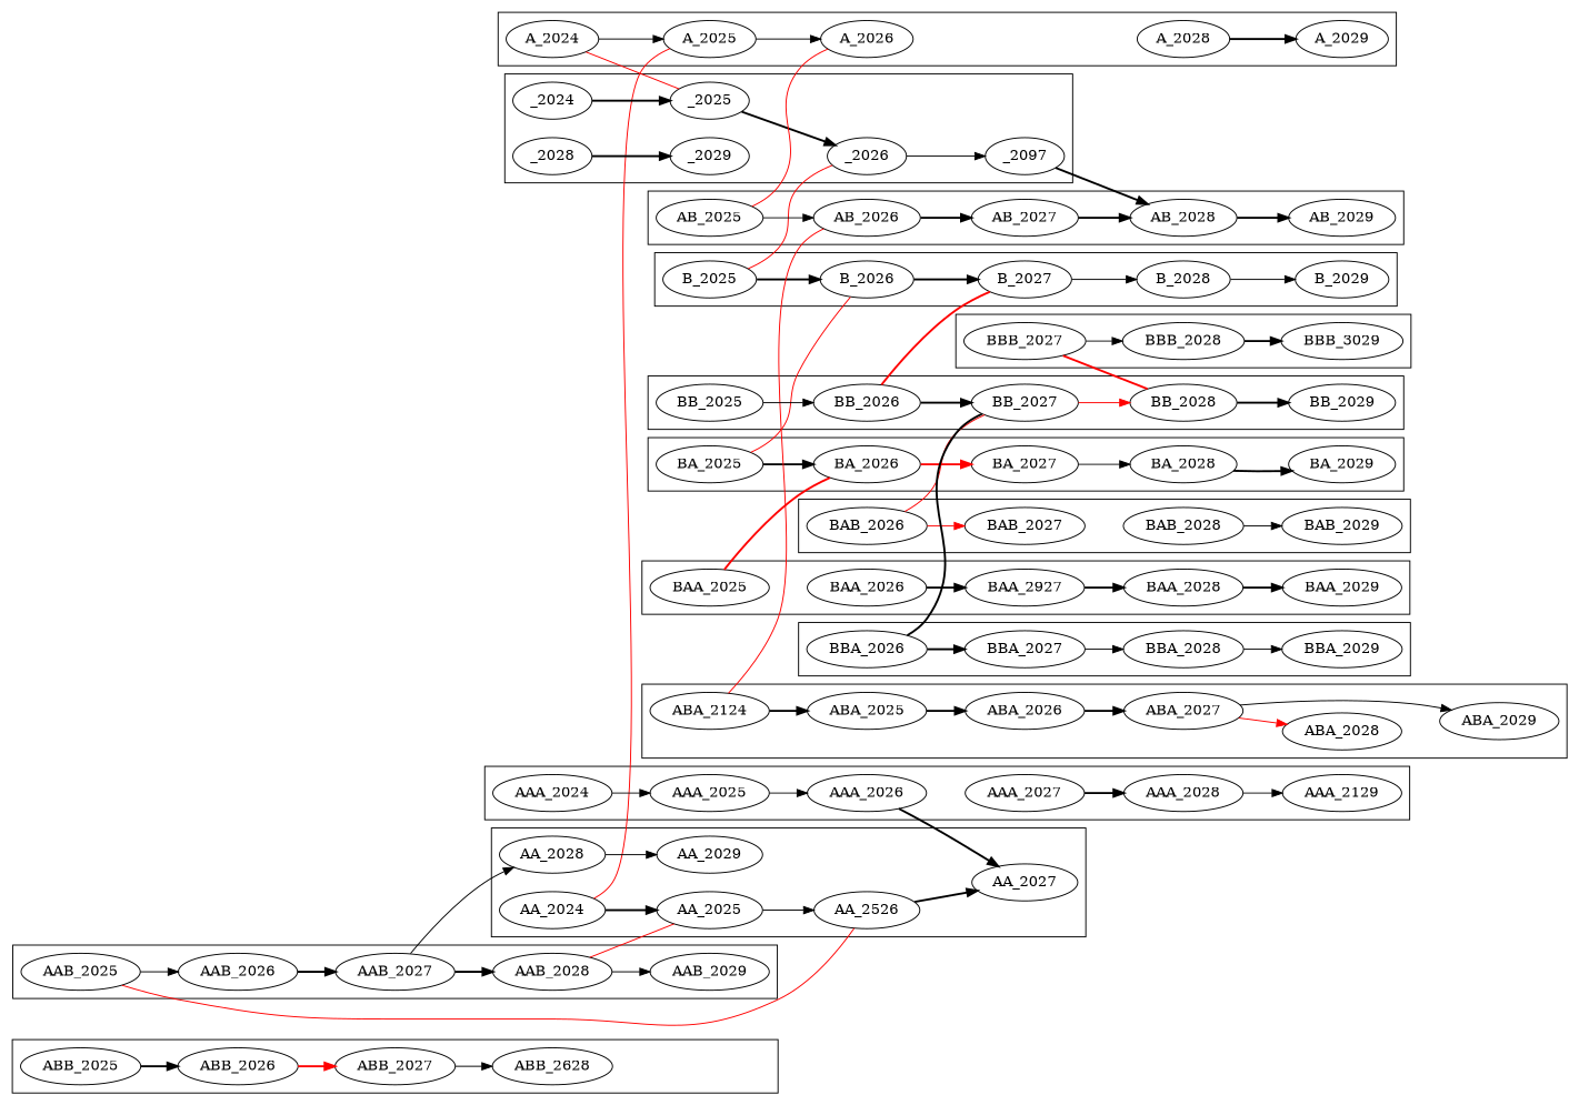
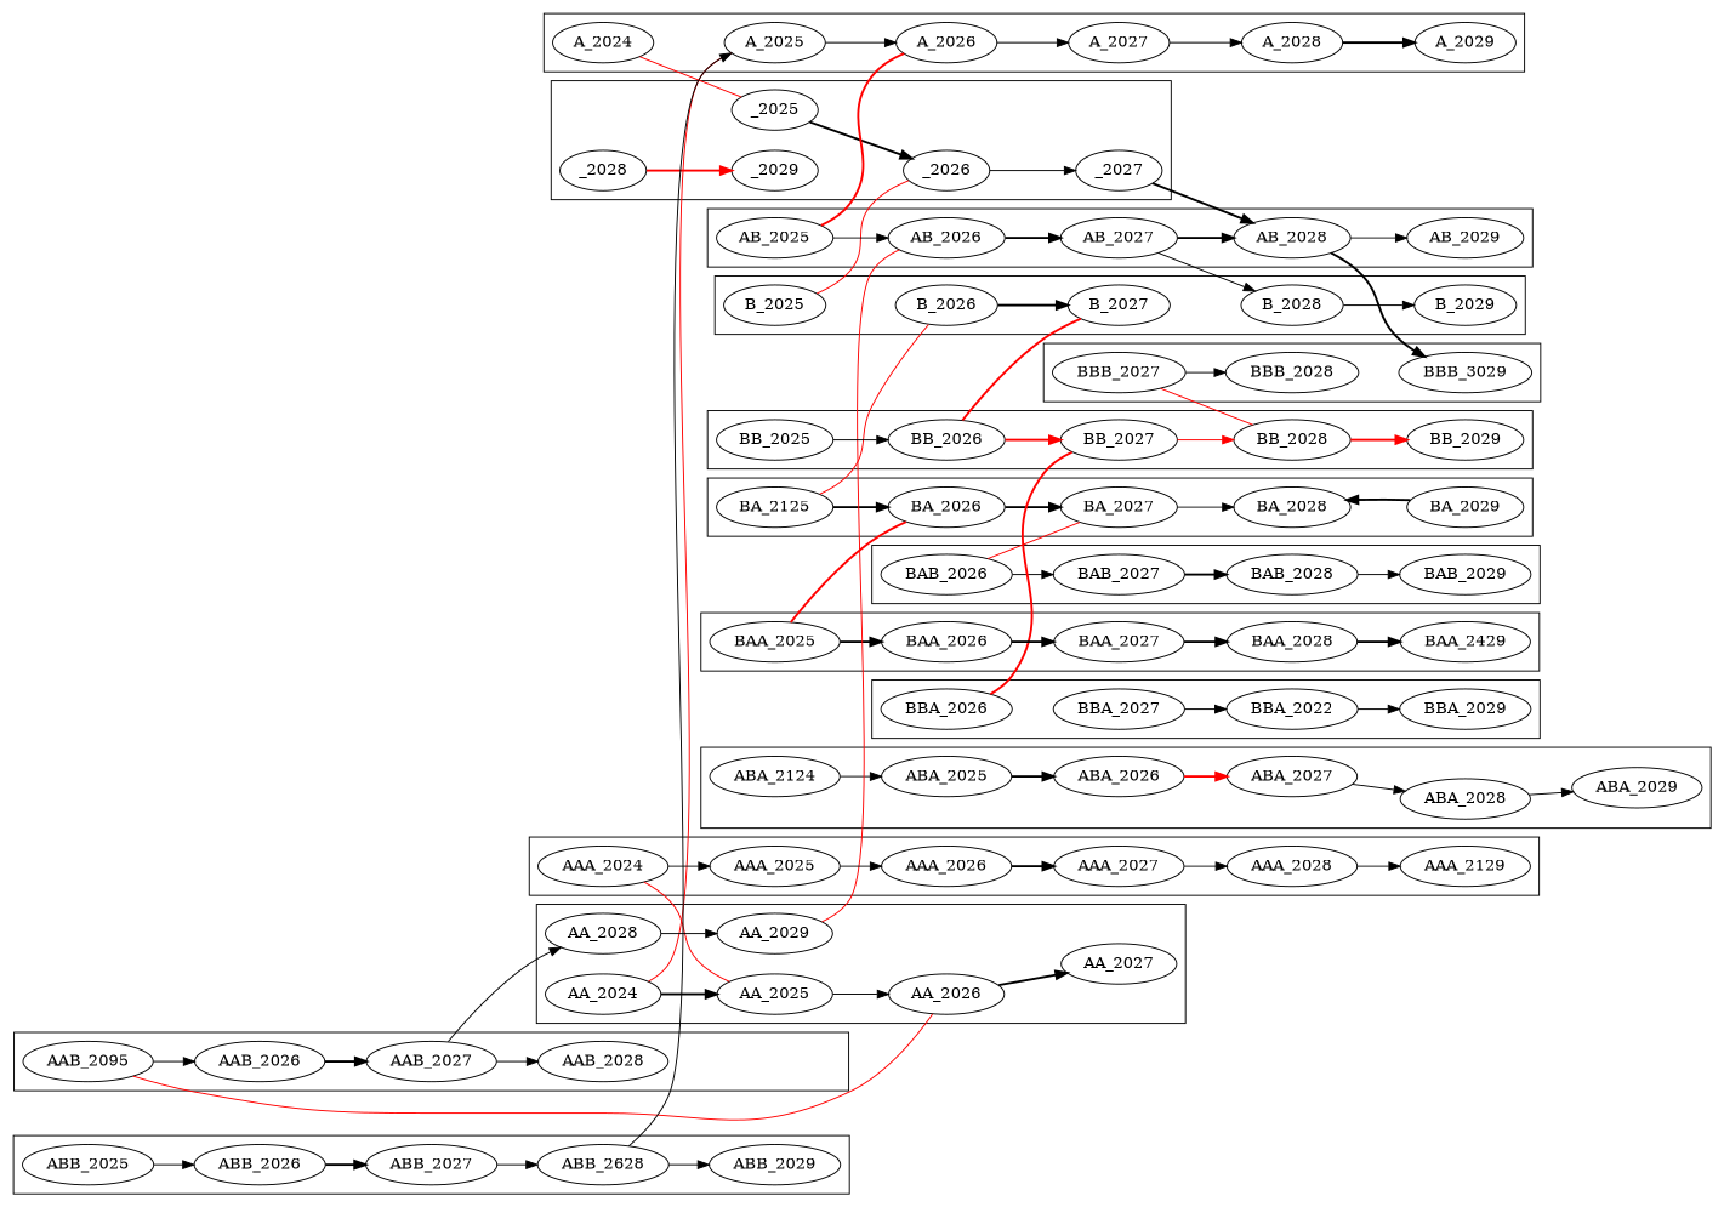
  digraph {
    rankdir=LR
    edge [style=solid]
    A_2024
    _2025
    B_2025
    _2026
    AA_2024
    A_2025
    AB_2025
    A_2026
-   BA_2025
+   BA_2025 [label=BA_2125]
    B_2026
    BB_2026
    B_2027
    AAA_2024
    AA_2025
-   AAB_2025
-   AA_2026 [label=AA_2526]
+   AAB_2025 [label=AAB_2095]
+   AA_2026
    n17 [label=ABA_2124]
    AB_2026
    ABB_2025
    AB_2027
    BAA_2025
    BA_2026
    BAB_2026
    BA_2027
    BBA_2026
    BB_2027
    BBB_2027
    BB_2028
-   _2024
-   _2027 [label=_2097]
+   _2027
    _2028
    _2029
+   A_2027
    A_2028
    A_2029
    B_2028
    B_2029
    AA_2027
    AA_2028
    AA_2029
    AB_2028
    AB_2029
    BA_2028
    BA_2029
    BB_2025
    BB_2029
    AAA_2025
    AAA_2026
    AAA_2027
    AAA_2028
    n51 [label=AAA_2129]
    AAB_2026
    AAB_2027
    AAB_2028
-   AAB_2029
    ABA_2025
    ABA_2026
    ABA_2027
    ABA_2028
    ABA_2029
    ABB_2026
    ABB_2027
    n63 [label=ABB_2628]
+   ABB_2029
    BAA_2026
-   BAA_2027 [label=BAA_2927]
+   BAA_2027
    BAA_2028
-   BAA_2029
+   BAA_2029 [label=BAA_2429]
    BAB_2027
    BAB_2028
    BAB_2029
    BBA_2027
-   BBA_2028
+   BBA_2028 [label=BBA_2022]
    BBA_2029
    BBB_2028
    n76 [label=BBB_3029]
    subgraph sub_1 {
      A_2024
      _2025
      B_2025
      _2026
      AA_2024
      A_2025
      AB_2025
      A_2026
      BA_2025
      B_2026
      BB_2026
      B_2027
      AAA_2024
      AA_2025
      AAB_2025
      AA_2026
      n17
      AB_2026
      ABB_2025
      AB_2027
      BAA_2025
      BA_2026
      BAB_2026
      BA_2027
      BBA_2026
      BB_2027
      BBB_2027
      BB_2028
    }
    subgraph cluster_2 {
      _2025
      _2026
-     _2024
      _2027
      _2028
      _2029
    }
    subgraph cluster_3 {
      A_2024
      A_2025
      A_2026
+     A_2027
      A_2028
      A_2029
    }
    subgraph cluster_4 {
      B_2025
      B_2026
      B_2027
      B_2028
      B_2029
    }
    subgraph cluster_5 {
      AA_2024
      AA_2025
      AA_2026
      AA_2027
      AA_2028
      AA_2029
    }
    subgraph cluster_6 {
      AB_2025
      AB_2026
      AB_2027
      AB_2028
      AB_2029
    }
    subgraph cluster_7 {
      BA_2025
      BA_2026
      BA_2027
      BA_2028
      BA_2029
    }
    subgraph cluster_8 {
      BB_2026
      BB_2027
      BB_2028
      BB_2025
      BB_2029
    }
    subgraph cluster_9 {
      AAA_2024
      AAA_2025
      AAA_2026
      AAA_2027
      AAA_2028
      n51
    }
    subgraph cluster_10 {
      AAB_2025
      AAB_2026
      AAB_2027
      AAB_2028
-     AAB_2029
    }
    subgraph cluster_11 {
      n17
      ABA_2025
      ABA_2026
      ABA_2027
      ABA_2028
      ABA_2029
    }
    subgraph cluster_12 {
      ABB_2025
      ABB_2026
      ABB_2027
      n63
+     ABB_2029
    }
    subgraph cluster_13 {
      BAA_2025
      BAA_2026
      BAA_2027
      BAA_2028
      BAA_2029
    }
    subgraph cluster_14 {
      BAB_2026
      BAB_2027
      BAB_2028
      BAB_2029
    }
    subgraph cluster_15 {
      BBA_2026
      BBA_2027
      BBA_2028
      BBA_2029
    }
    subgraph cluster_16 {
      BBB_2027
      BBB_2028
      n76
    }
    A_2024 -> _2025 [color=red dir=none]
-   A_2024 -> A_2025
+   n63 -> A_2025
    _2025 -> _2026 [style=bold]
    B_2025 -> _2026 [color=red dir=none]
-   B_2025 -> B_2026 [style=bold]
    _2026 -> _2027
    AA_2024 -> A_2025 [color=red dir=none]
    AA_2024 -> AA_2025 [style=bold]
    A_2025 -> A_2026
-   AB_2025 -> A_2026 [color=red dir=none]
+   AB_2025 -> A_2026 [color=red dir=none style=bold]
    AB_2025 -> AB_2026
+   A_2026 -> A_2027
    BA_2025 -> B_2026 [color=red dir=none]
    BA_2025 -> BA_2026 [style=bold]
    B_2026 -> B_2027 [style=bold]
    BB_2026 -> B_2027 [color=red dir=none style=bold]
-   BB_2026 -> BB_2027 [style=bold]
-   B_2027 -> B_2028
-   AAB_2028 -> AA_2025 [color=red dir=none]
+   BB_2026 -> BB_2027 [style=bold color=red]
+   AB_2027 -> B_2028
+   AAA_2024 -> AA_2025 [color=red dir=none]
    AAA_2024 -> AAA_2025
    AA_2025 -> AA_2026
    AAB_2025 -> AA_2026 [color=red dir=none]
    AAB_2025 -> AAB_2026
    AA_2026 -> AA_2027 [style=bold]
-   n17 -> AB_2026 [color=red dir=none]
-   n17 -> ABA_2025 [style=bold]
+   AA_2029 -> AB_2026 [color=red dir=none]
+   n17 -> ABA_2025
    AB_2026 -> AB_2027 [style=bold]
-   ABB_2025 -> ABB_2026 [style=bold]
+   ABB_2025 -> ABB_2026
    AB_2027 -> AB_2028 [style=bold]
    BAA_2025 -> BA_2026 [color=red dir=none style=bold]
-   BA_2026 -> BA_2027 [style=bold color=red]
-   BAB_2026 -> BB_2027 [color=red dir=none]
-   BAB_2026 -> BAB_2027 [color=red]
+   BAA_2025 -> BAA_2026 [style=bold]
+   BA_2026 -> BA_2027 [style=bold]
+   BAB_2026 -> BA_2027 [color=red dir=none]
+   BAB_2026 -> BAB_2027
    BA_2027 -> BA_2028
-   BBA_2026 -> BB_2027 [color=black dir=none style=bold]
-   BBA_2026 -> BBA_2027 [style=bold]
+   BBA_2026 -> BB_2027 [color=red dir=none style=bold]
    BB_2027 -> BB_2028 [color=red]
-   BBB_2027 -> BB_2028 [color=red dir=none style=bold]
+   BBB_2027 -> BB_2028 [color=red dir=none]
    BBB_2027 -> BBB_2028
-   BB_2028 -> BB_2029 [style=bold]
-   _2024 -> _2025 [style=bold]
+   BB_2028 -> BB_2029 [style=bold color=red]
    _2027 -> AB_2028 [style=bold]
-   _2028 -> _2029 [style=bold]
+   _2028 -> _2029 [style=bold color=red]
+   A_2027 -> A_2028
    A_2028 -> A_2029 [style=bold]
    B_2028 -> B_2029
    AA_2028 -> AA_2029
-   AB_2028 -> AB_2029 [style=bold]
-   BA_2028 -> BA_2029 [style=bold]
+   AB_2028 -> AB_2029
+   BA_2029 -> BA_2028 [style=bold]
    BB_2025 -> BB_2026
    AAA_2025 -> AAA_2026
-   AAA_2026 -> AA_2027 [style=bold]
-   AAA_2027 -> AAA_2028 [style=bold]
+   AAA_2026 -> AAA_2027 [style=bold]
+   AAA_2027 -> AAA_2028
    AAA_2028 -> n51
    AAB_2026 -> AAB_2027 [style=bold]
    AAB_2027 -> AA_2028
-   AAB_2027 -> AAB_2028 [style=bold]
-   AAB_2028 -> AAB_2029
+   AAB_2027 -> AAB_2028
    ABA_2025 -> ABA_2026 [style=bold]
-   ABA_2026 -> ABA_2027 [style=bold]
-   ABA_2027 -> ABA_2028 [color=red]
-   ABA_2027 -> ABA_2029
-   ABB_2026 -> ABB_2027 [style=bold color=red]
+   ABA_2026 -> ABA_2027 [style=bold color=red]
+   ABA_2027 -> ABA_2028
+   ABA_2028 -> ABA_2029
+   ABB_2026 -> ABB_2027 [style=bold]
    ABB_2027 -> n63
+   n63 -> ABB_2029
    BAA_2026 -> BAA_2027 [style=bold]
    BAA_2027 -> BAA_2028 [style=bold]
    BAA_2028 -> BAA_2029 [style=bold]
+   BAB_2027 -> BAB_2028 [style=bold]
    BAB_2028 -> BAB_2029
    BBA_2027 -> BBA_2028
    BBA_2028 -> BBA_2029
-   BBB_2028 -> n76 [style=bold]
+   AB_2028 -> n76 [style=bold]
  }
